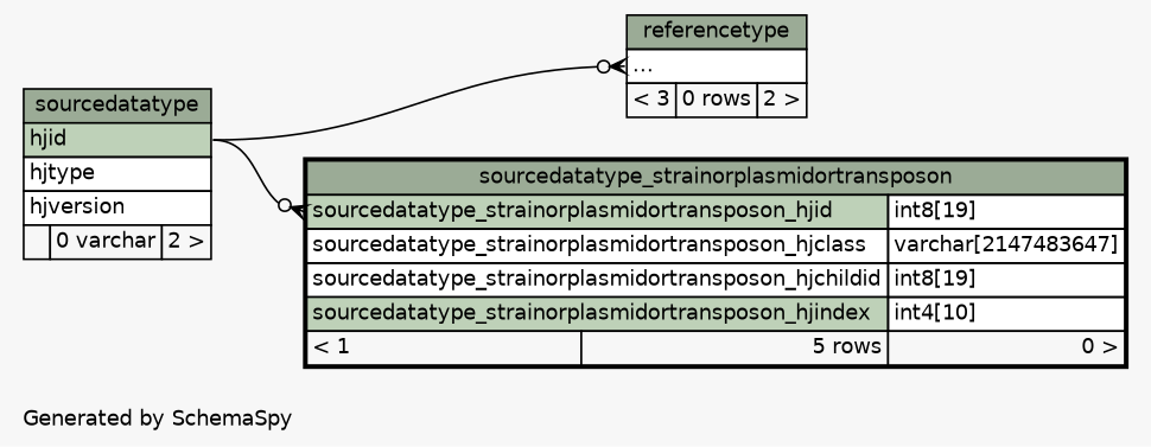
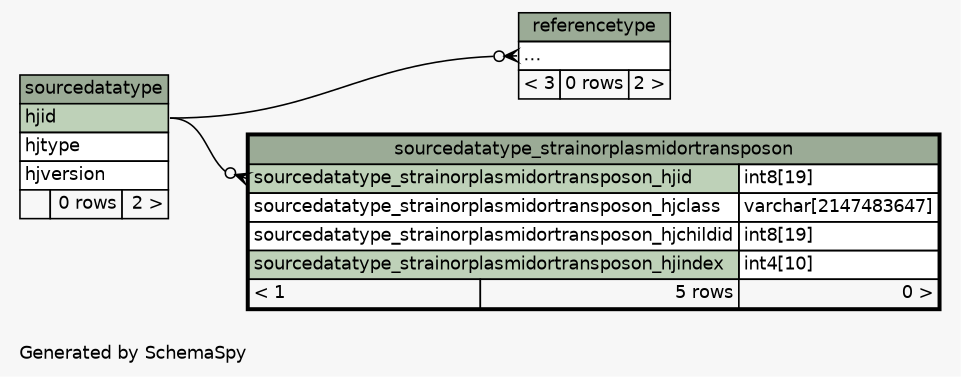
  digraph {
    bgcolor="#f7f7f7"
    fontname=Helvetica
    fontsize=11
    label="\nGenerated by SchemaSpy"
    labeljust=l
    nodesep=0.18
    rankdir=RL
    ranksep=0.46
    node [fontname=Helvetica fontsize=11 shape=plaintext]
    edge [arrowhead=none arrowsize=0.8 arrowtail=crowodot dir=back headport="hjid:e"]
    n1 [label=<     <TABLE BORDER="0" CELLBORDER="1" CELLSPACING="0" BGCOLOR="#ffffff">       <TR><TD COLSPAN="3" BGCOLOR="#9bab96" ALIGN="CENTER">referencetype</TD></TR>       <TR><TD PORT="elipses" COLSPAN="3" ALIGN="LEFT">...</TD></TR>       <TR><TD ALIGN="LEFT" BGCOLOR="#f7f7f7">&lt; 3</TD><TD ALIGN="RIGHT" BGCOLOR="#f7f7f7">0 rows</TD><TD ALIGN="RIGHT" BGCOLOR="#f7f7f7">2 &gt;</TD></TR>     </TABLE>>]
-   n2 [label=<     <TABLE BORDER="0" CELLBORDER="1" CELLSPACING="0" BGCOLOR="#ffffff">       <TR><TD COLSPAN="3" BGCOLOR="#9bab96" ALIGN="CENTER">sourcedatatype</TD></TR>       <TR><TD PORT="hjid" COLSPAN="3" BGCOLOR="#bed1b8" ALIGN="LEFT">hjid</TD></TR>       <TR><TD PORT="hjtype" COLSPAN="3" ALIGN="LEFT">hjtype</TD></TR>       <TR><TD PORT="hjversion" COLSPAN="3" ALIGN="LEFT">hjversion</TD></TR>       <TR><TD ALIGN="LEFT" BGCOLOR="#f7f7f7">  </TD><TD ALIGN="RIGHT" BGCOLOR="#f7f7f7">0 varchar</TD><TD ALIGN="RIGHT" BGCOLOR="#f7f7f7">2 &gt;</TD></TR>     </TABLE>>]
+   n2 [label=<     <TABLE BORDER="0" CELLBORDER="1" CELLSPACING="0" BGCOLOR="#ffffff">       <TR><TD COLSPAN="3" BGCOLOR="#9bab96" ALIGN="CENTER">sourcedatatype</TD></TR>       <TR><TD PORT="hjid" COLSPAN="3" BGCOLOR="#bed1b8" ALIGN="LEFT">hjid</TD></TR>       <TR><TD PORT="hjtype" COLSPAN="3" ALIGN="LEFT">hjtype</TD></TR>       <TR><TD PORT="hjversion" COLSPAN="3" ALIGN="LEFT">hjversion</TD></TR>       <TR><TD ALIGN="LEFT" BGCOLOR="#f7f7f7">  </TD><TD ALIGN="RIGHT" BGCOLOR="#f7f7f7">0 rows</TD><TD ALIGN="RIGHT" BGCOLOR="#f7f7f7">2 &gt;</TD></TR>     </TABLE>>]
    n3 [label=<     <TABLE BORDER="2" CELLBORDER="1" CELLSPACING="0" BGCOLOR="#ffffff">       <TR><TD COLSPAN="3" BGCOLOR="#9bab96" ALIGN="CENTER">sourcedatatype_strainorplasmidortransposon</TD></TR>       <TR><TD PORT="sourcedatatype_strainorplasmidortransposon_hjid" COLSPAN="2" BGCOLOR="#bed1b8" ALIGN="LEFT">sourcedatatype_strainorplasmidortransposon_hjid</TD><TD PORT="sourcedatatype_strainorplasmidortransposon_hjid.type" ALIGN="LEFT">int8[19]</TD></TR>       <TR><TD PORT="sourcedatatype_strainorplasmidortransposon_hjclass" COLSPAN="2" ALIGN="LEFT">sourcedatatype_strainorplasmidortransposon_hjclass</TD><TD PORT="sourcedatatype_strainorplasmidortransposon_hjclass.type" ALIGN="LEFT">varchar[2147483647]</TD></TR>       <TR><TD PORT="sourcedatatype_strainorplasmidortransposon_hjchildid" COLSPAN="2" ALIGN="LEFT">sourcedatatype_strainorplasmidortransposon_hjchildid</TD><TD PORT="sourcedatatype_strainorplasmidortransposon_hjchildid.type" ALIGN="LEFT">int8[19]</TD></TR>       <TR><TD PORT="sourcedatatype_strainorplasmidortransposon_hjindex" COLSPAN="2" BGCOLOR="#bed1b8" ALIGN="LEFT">sourcedatatype_strainorplasmidortransposon_hjindex</TD><TD PORT="sourcedatatype_strainorplasmidortransposon_hjindex.type" ALIGN="LEFT">int4[10]</TD></TR>       <TR><TD ALIGN="LEFT" BGCOLOR="#f7f7f7">&lt; 1</TD><TD ALIGN="RIGHT" BGCOLOR="#f7f7f7">5 rows</TD><TD ALIGN="RIGHT" BGCOLOR="#f7f7f7">0 &gt;</TD></TR>     </TABLE>>]
    n1 -> n2 [tailport="elipses:w"]
    n3 -> n2 [tailport="sourcedatatype_strainorplasmidortransposon_hjid:w"]
  }
